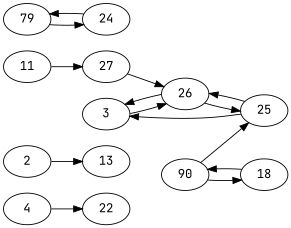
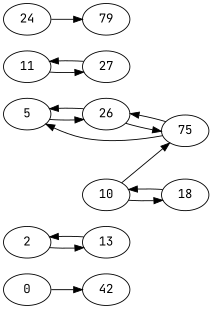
  digraph {
    fontname="JetBrains Mono"
    rankdir=LR
    node [fontname="JetBrains Mono"]
    edge [fontname="JetBrains Mono"]
-   0 [label=4]
-   22
+   0
+   22 [label=42]
    2
    13
-   3
+   3 [label=5]
    26
-   25
-   10 [label=90]
+   25 [label=75]
+   10
    n9 [label=18]
    11
    27
    n12 [label=79]
    24
    0 -> 22
    2 -> 13
+   13 -> 2
    3 -> 26
    26 -> 3
    26 -> 25
    25 -> 3
    25 -> 26
    10 -> 25
    10 -> n9
    n9 -> 10
    11 -> 27
-   27 -> 26
-   n12 -> 24
+   27 -> 11
    24 -> n12
  }
